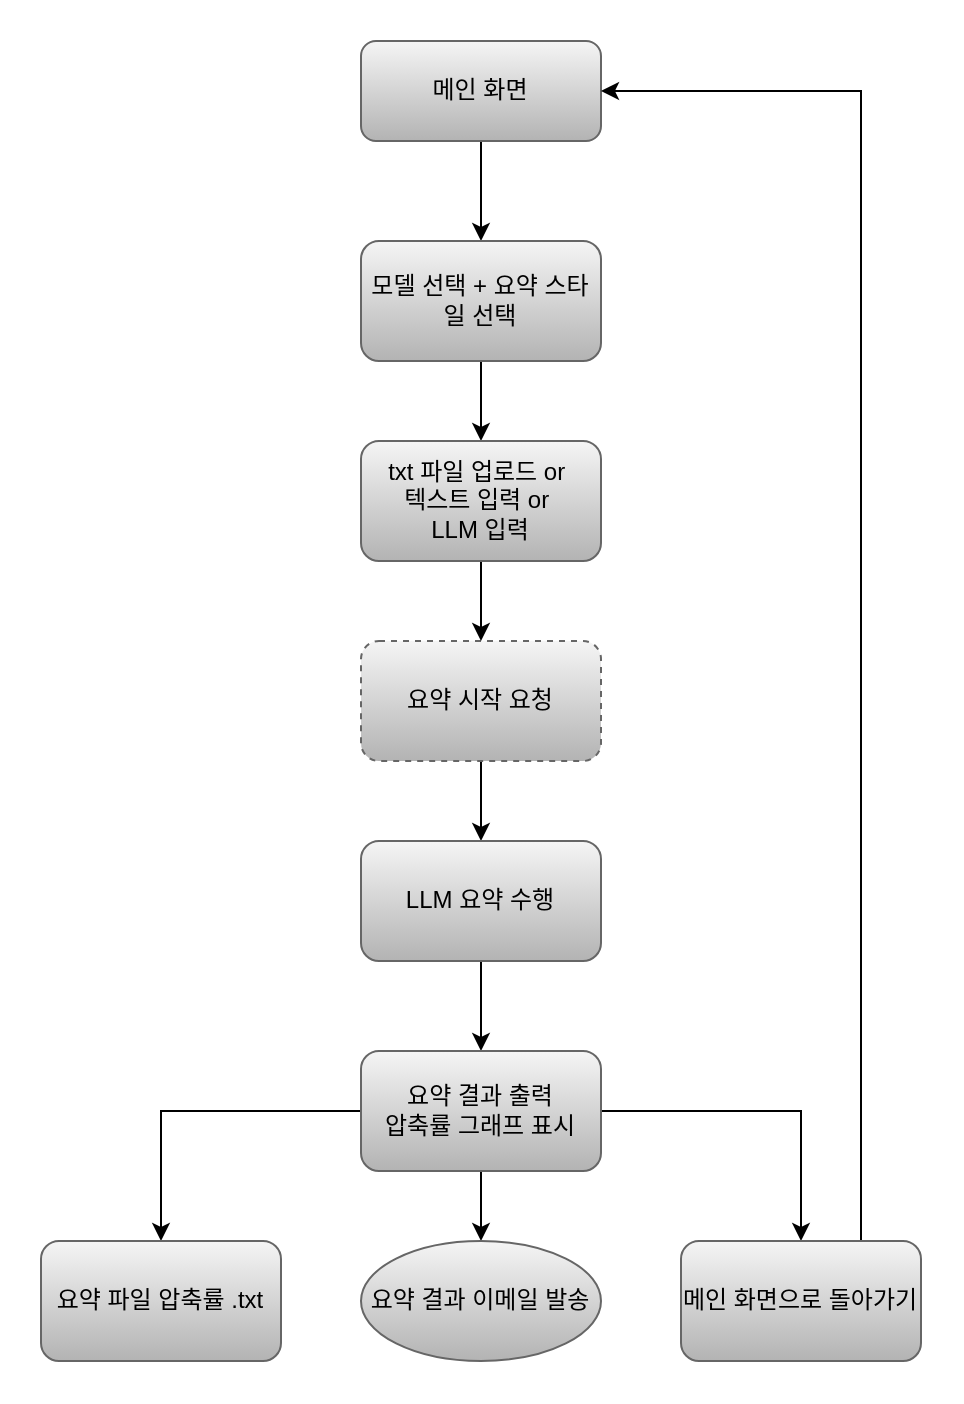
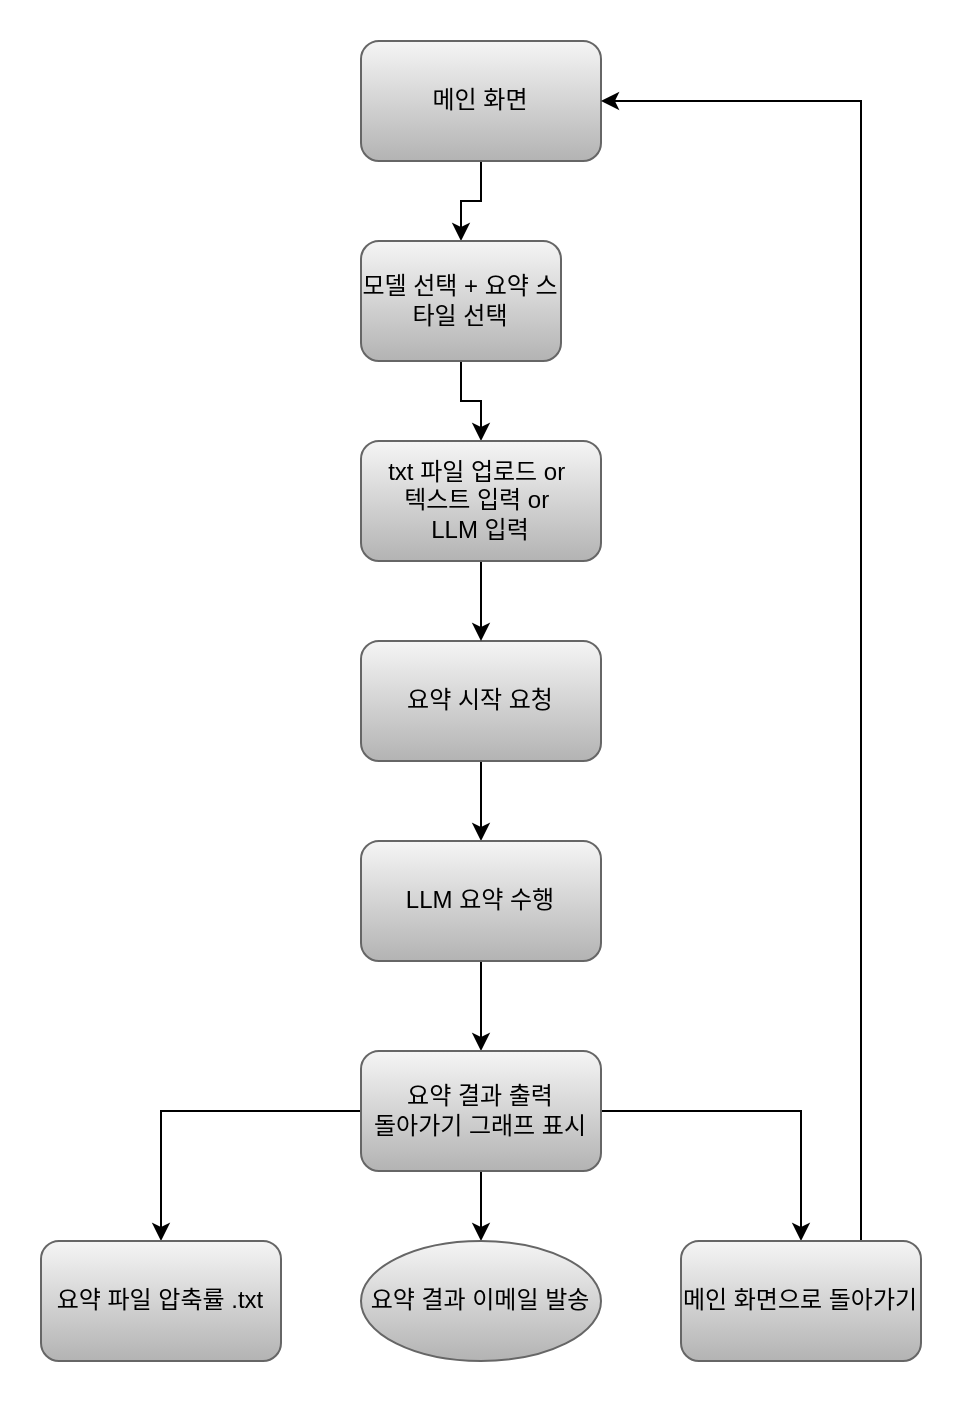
  <mxCell id="0" />
  <mxCell id="1" parent="0" />
  <mxCell id="2" style="edgeStyle=orthogonalEdgeStyle;rounded=0;orthogonalLoop=1;jettySize=auto;html=1;exitX=0.5;exitY=1;exitDx=0;exitDy=0;entryX=0.5;entryY=0;entryDx=0;entryDy=0;strokeColor=light-dark(#000000,#000000);" edge="1" parent="1" source="3" target="7"><mxGeometry relative="1" as="geometry" /></mxCell>
- <mxCell id="3" value="요약 시작 요청" style="rounded=1;whiteSpace=wrap;html=1;fillColor=#f5f5f5;strokeColor=#666666;gradientColor=#b3b3b3;dashed=1;" vertex="1" parent="1"><mxGeometry x="180" y="320" width="120" height="60" as="geometry" /></mxCell>
+ <mxCell id="3" value="요약 시작 요청" style="rounded=1;whiteSpace=wrap;html=1;fillColor=#f5f5f5;strokeColor=#666666;gradientColor=#b3b3b3;" vertex="1" parent="1"><mxGeometry x="180" y="320" width="120" height="60" as="geometry" /></mxCell>
  <mxCell id="4" style="edgeStyle=orthogonalEdgeStyle;rounded=0;orthogonalLoop=1;jettySize=auto;html=1;exitX=0.5;exitY=1;exitDx=0;exitDy=0;entryX=0.5;entryY=0;entryDx=0;entryDy=0;strokeColor=light-dark(#000000,#000000);" edge="1" parent="1" source="5" target="9"><mxGeometry relative="1" as="geometry" /></mxCell>
- <mxCell id="5" value="메인 화면" style="rounded=1;whiteSpace=wrap;html=1;fillColor=#f5f5f5;strokeColor=#666666;gradientColor=#b3b3b3;" vertex="1" parent="1"><mxGeometry x="180" y="20" width="120" height="50" as="geometry" /></mxCell>
+ <mxCell id="5" value="메인 화면" style="rounded=1;whiteSpace=wrap;html=1;fillColor=#f5f5f5;strokeColor=#666666;gradientColor=#b3b3b3;" vertex="1" parent="1"><mxGeometry x="180" y="20" width="120" height="60" as="geometry" /></mxCell>
  <mxCell id="6" style="edgeStyle=orthogonalEdgeStyle;rounded=0;orthogonalLoop=1;jettySize=auto;html=1;entryX=0.5;entryY=0;entryDx=0;entryDy=0;strokeColor=light-dark(#000000,#000000);" edge="1" parent="1" source="7" target="15"><mxGeometry relative="1" as="geometry" /></mxCell>
  <mxCell id="7" value="LLM 요약 수행" style="rounded=1;whiteSpace=wrap;html=1;fillColor=#f5f5f5;strokeColor=#666666;gradientColor=#b3b3b3;" vertex="1" parent="1"><mxGeometry x="180" y="420" width="120" height="60" as="geometry" /></mxCell>
  <mxCell id="8" style="edgeStyle=orthogonalEdgeStyle;rounded=0;orthogonalLoop=1;jettySize=auto;html=1;exitX=0.5;exitY=1;exitDx=0;exitDy=0;entryX=0.5;entryY=0;entryDx=0;entryDy=0;strokeColor=light-dark(#000000,#000000);" edge="1" parent="1" source="9" target="11"><mxGeometry relative="1" as="geometry" /></mxCell>
- <mxCell id="9" value="모델 선택 + 요약 스타일 선택" style="rounded=1;whiteSpace=wrap;html=1;fillColor=#f5f5f5;strokeColor=#666666;gradientColor=#b3b3b3;" vertex="1" parent="1"><mxGeometry x="180" y="120" width="120" height="60" as="geometry" /></mxCell>
+ <mxCell id="9" value="모델 선택 + 요약 스타일 선택" style="rounded=1;whiteSpace=wrap;html=1;fillColor=#f5f5f5;strokeColor=#666666;gradientColor=#b3b3b3;" vertex="1" parent="1"><mxGeometry x="180" y="120" width="100" height="60" as="geometry" /></mxCell>
  <mxCell id="10" style="edgeStyle=orthogonalEdgeStyle;rounded=0;orthogonalLoop=1;jettySize=auto;html=1;exitX=0.5;exitY=1;exitDx=0;exitDy=0;entryX=0.5;entryY=0;entryDx=0;entryDy=0;strokeColor=light-dark(#000000,#000000);" edge="1" parent="1" source="11" target="3"><mxGeometry relative="1" as="geometry" /></mxCell>
  <mxCell id="11" value="txt 파일 업로드 or&amp;nbsp;&lt;div&gt;텍스트 입력 or&amp;nbsp;&lt;/div&gt;&lt;div&gt;LLM 입력&lt;/div&gt;" style="rounded=1;whiteSpace=wrap;html=1;fillColor=#f5f5f5;strokeColor=#666666;gradientColor=#b3b3b3;" vertex="1" parent="1"><mxGeometry x="180" y="220" width="120" height="60" as="geometry" /></mxCell>
  <mxCell id="12" style="edgeStyle=orthogonalEdgeStyle;rounded=0;orthogonalLoop=1;jettySize=auto;html=1;exitX=0;exitY=0.5;exitDx=0;exitDy=0;entryX=0.5;entryY=0;entryDx=0;entryDy=0;strokeColor=light-dark(#000000,#000000);" edge="1" parent="1" source="15" target="16"><mxGeometry relative="1" as="geometry" /></mxCell>
  <mxCell id="13" style="edgeStyle=orthogonalEdgeStyle;rounded=0;orthogonalLoop=1;jettySize=auto;html=1;exitX=0.5;exitY=1;exitDx=0;exitDy=0;entryX=0.5;entryY=0;entryDx=0;entryDy=0;strokeColor=light-dark(#000000,#000000);" edge="1" parent="1" source="15" target="19"><mxGeometry relative="1" as="geometry" /></mxCell>
  <mxCell id="14" style="edgeStyle=orthogonalEdgeStyle;rounded=0;orthogonalLoop=1;jettySize=auto;html=1;exitX=1;exitY=0.5;exitDx=0;exitDy=0;entryX=0.5;entryY=0;entryDx=0;entryDy=0;strokeColor=light-dark(#000000,#000000);" edge="1" parent="1" source="15" target="18"><mxGeometry relative="1" as="geometry" /></mxCell>
- <mxCell id="15" value="요약 결과 출력&lt;div&gt;압축률 그래프 표시&lt;/div&gt;" style="rounded=1;whiteSpace=wrap;html=1;fillColor=#f5f5f5;strokeColor=#666666;gradientColor=#b3b3b3;" vertex="1" parent="1"><mxGeometry x="180" y="525" width="120" height="60" as="geometry" /></mxCell>
+ <mxCell id="15" value="요약 결과 출력&lt;div&gt;돌아가기 그래프 표시&lt;/div&gt;" style="rounded=1;whiteSpace=wrap;html=1;fillColor=#f5f5f5;strokeColor=#666666;gradientColor=#b3b3b3;" vertex="1" parent="1"><mxGeometry x="180" y="525" width="120" height="60" as="geometry" /></mxCell>
  <mxCell id="16" value="요약 파일 압축률 .txt" style="rounded=1;whiteSpace=wrap;html=1;fillColor=#f5f5f5;strokeColor=#666666;gradientColor=#b3b3b3;" vertex="1" parent="1"><mxGeometry x="20" y="620" width="120" height="60" as="geometry" /></mxCell>
  <mxCell id="17" style="edgeStyle=orthogonalEdgeStyle;rounded=0;orthogonalLoop=1;jettySize=auto;html=1;exitX=0.75;exitY=0;exitDx=0;exitDy=0;entryX=1;entryY=0.5;entryDx=0;entryDy=0;strokeColor=light-dark(#000000,#000000);" edge="1" parent="1" source="18" target="5"><mxGeometry relative="1" as="geometry" /></mxCell>
  <mxCell id="18" value="메인 화면으로 돌아가기" style="rounded=1;whiteSpace=wrap;html=1;fillColor=#f5f5f5;strokeColor=#666666;gradientColor=#b3b3b3;" vertex="1" parent="1"><mxGeometry x="340" y="620" width="120" height="60" as="geometry" /></mxCell>
  <mxCell id="19" value="요약 결과 이메일 발송" style="ellipse;whiteSpace=wrap;html=1;fillColor=#f5f5f5;strokeColor=#666666;gradientColor=#b3b3b3;" vertex="1" parent="1"><mxGeometry x="180" y="620" width="120" height="60" as="geometry" /></mxCell>
